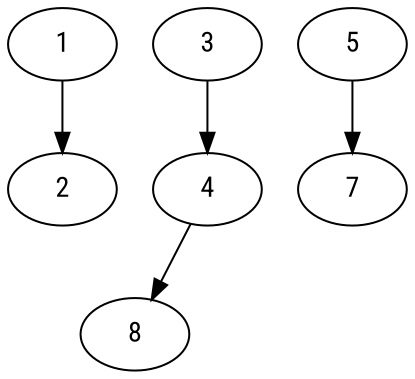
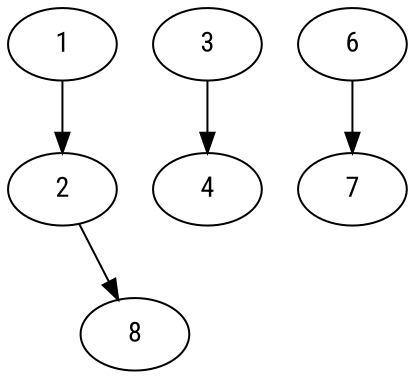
  digraph {
    fontname="Roboto Condensed"
    node [fontname="Roboto Condensed"]
    edge [color=black fontcolor=black fontname="Roboto Condensed"]
    1
    2
    n3 [label=8]
    4
    3
-   6 [label=5]
+   6
    7
    1 -> 2
-   4 -> n3
+   2 -> n3
    3 -> 4
    6 -> 7
  }
